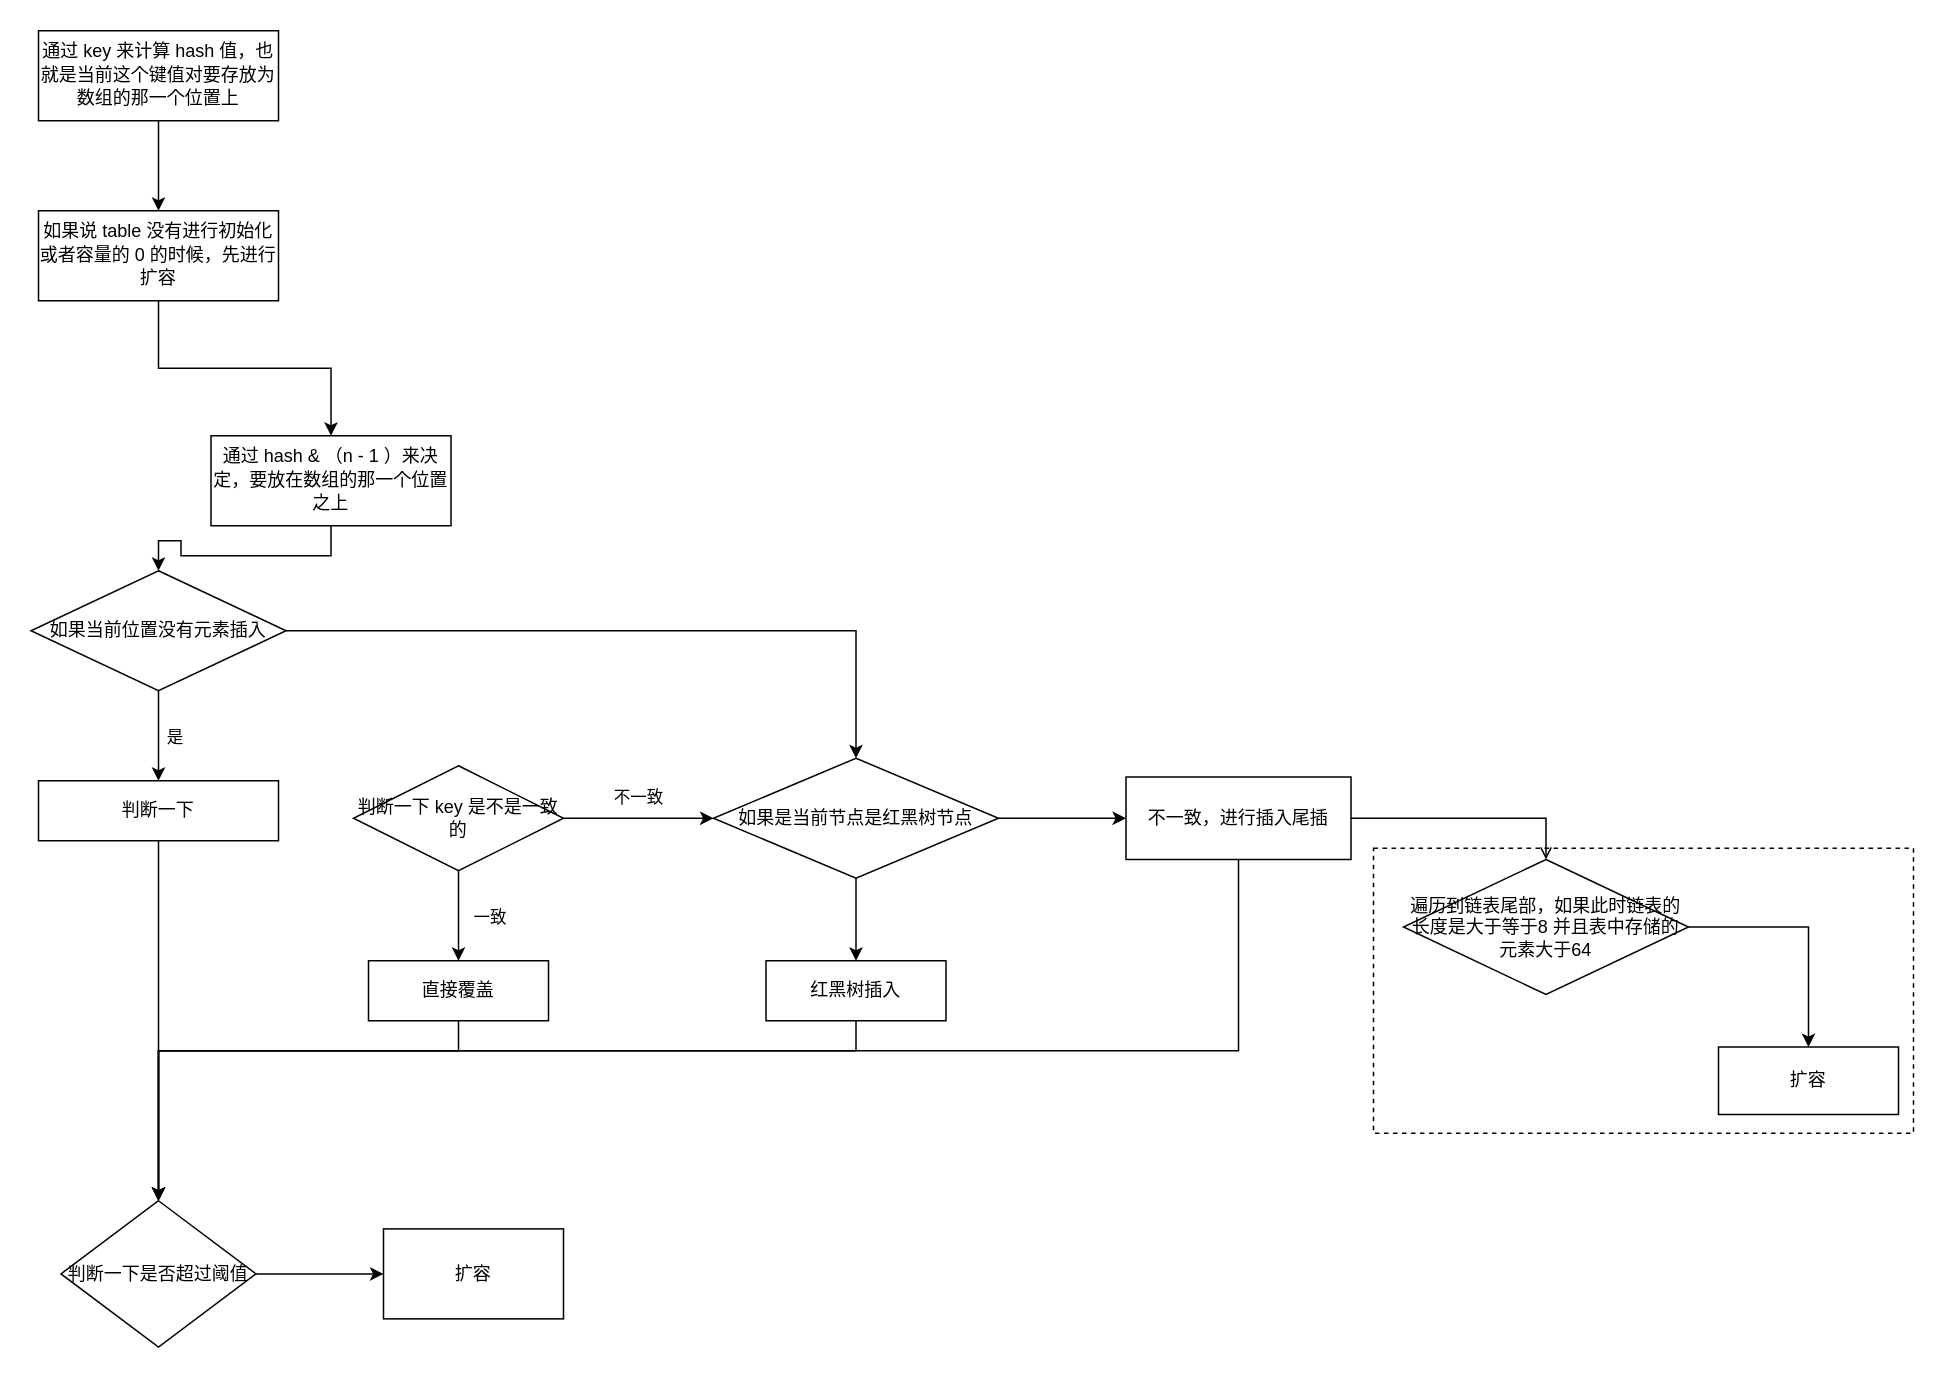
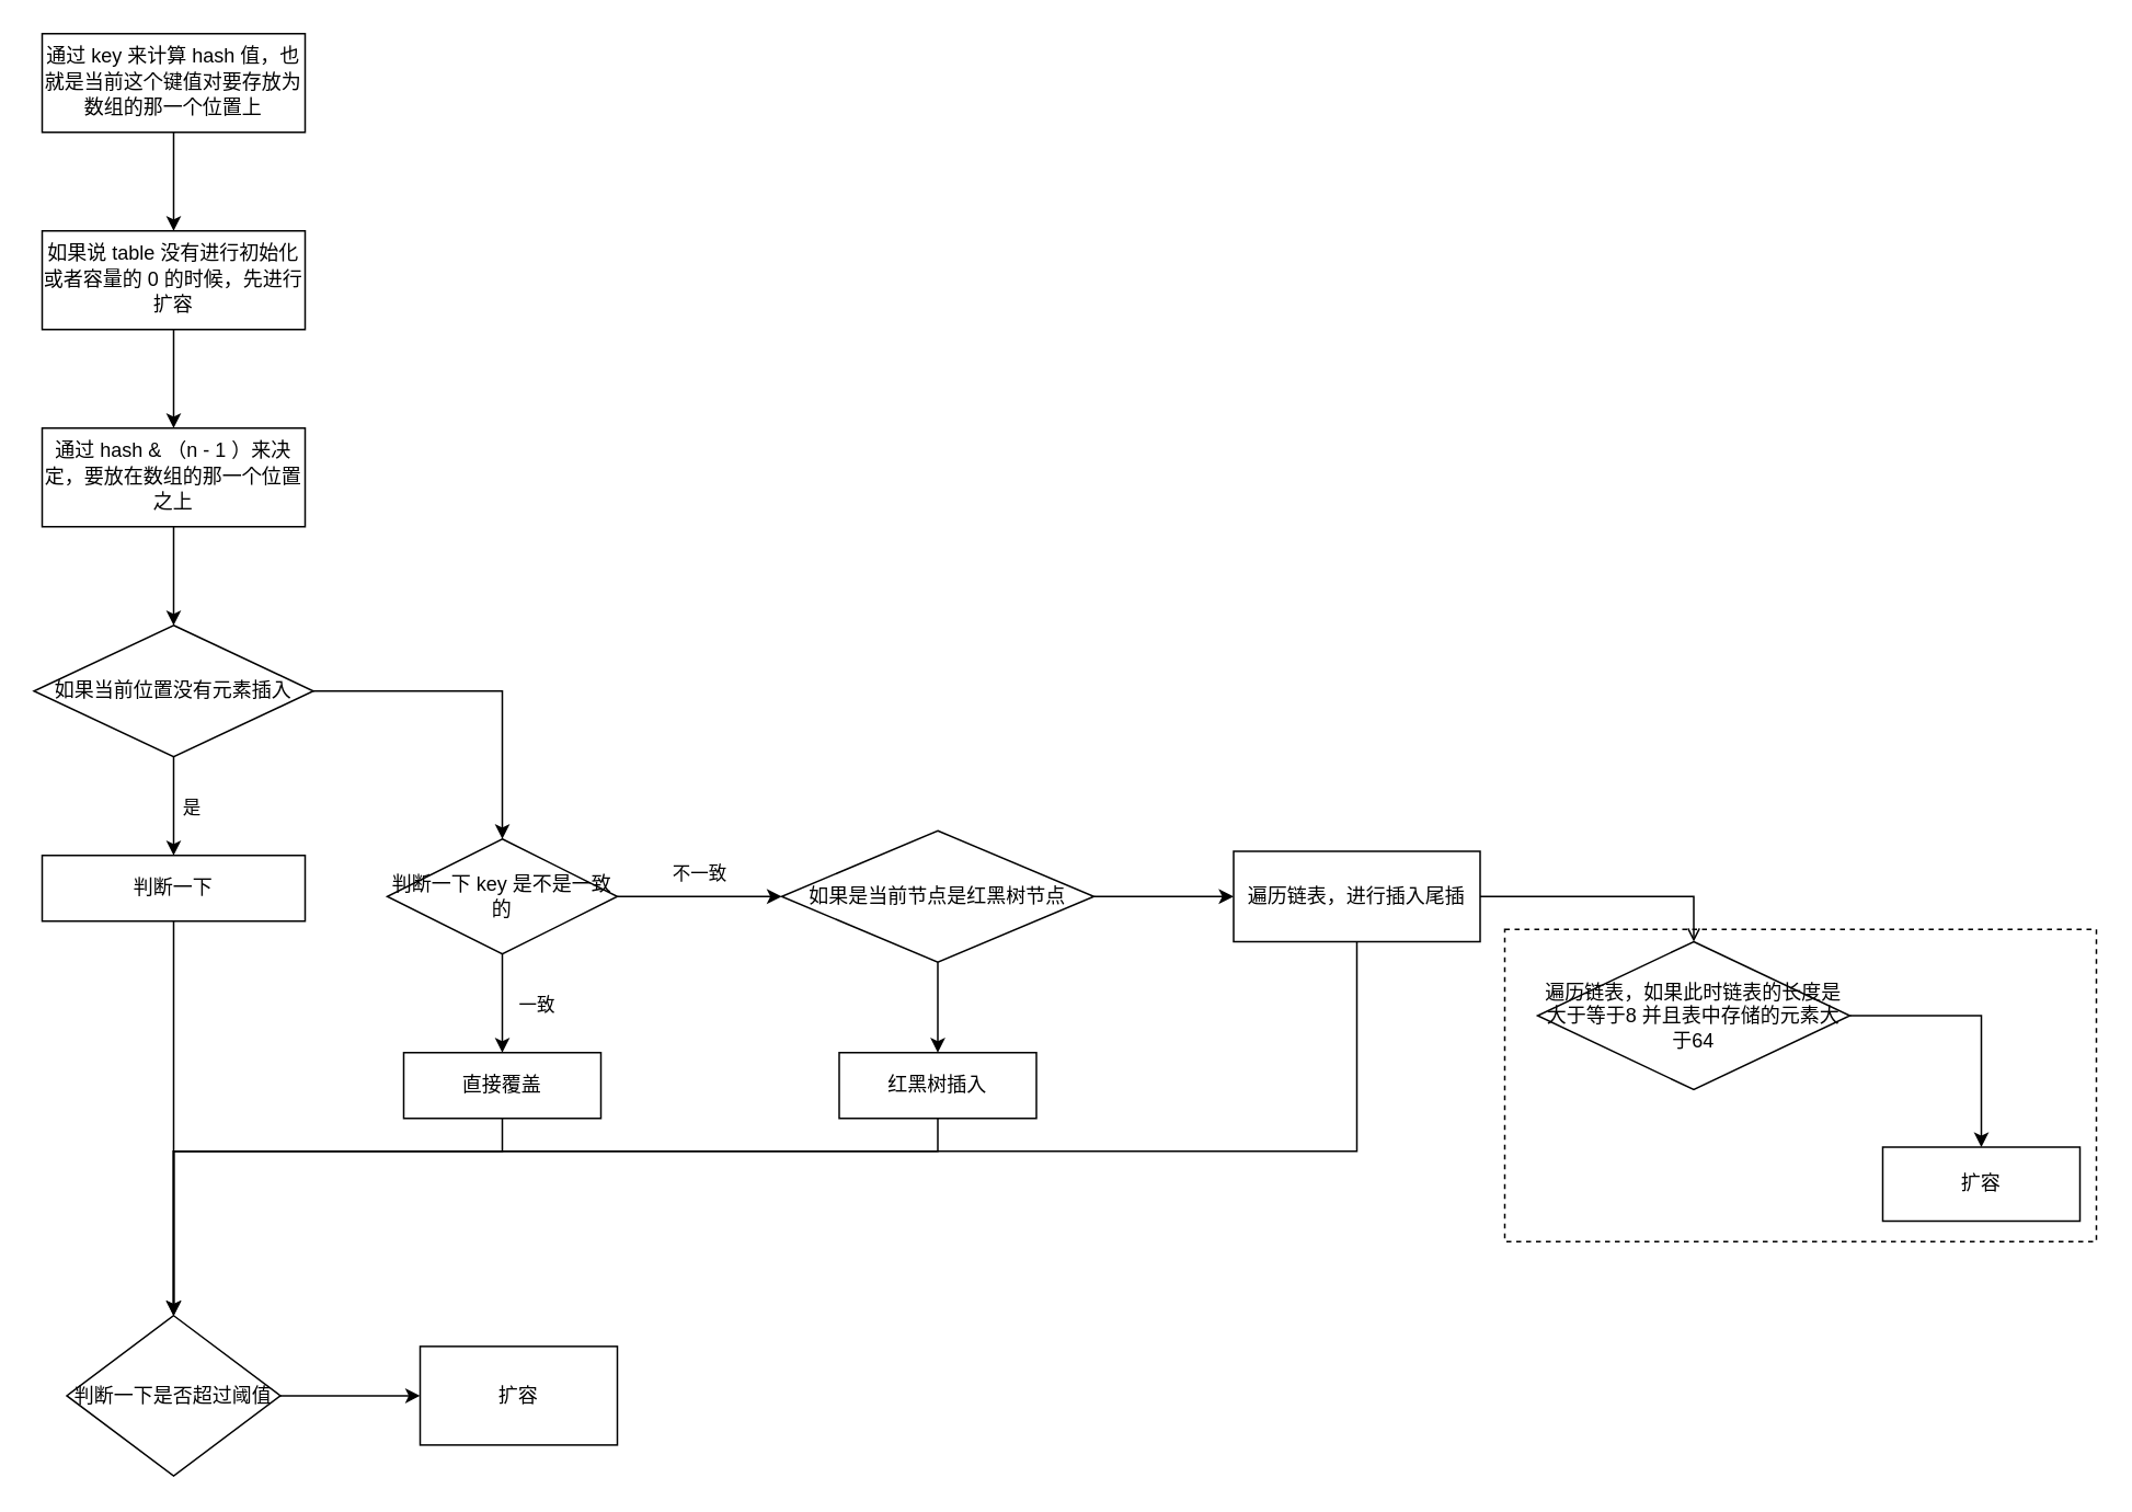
  <mxCell id="0" />
  <mxCell id="1" parent="0" />
  <mxCell id="2" value="" style="rounded=0;whiteSpace=wrap;html=1;dashed=1;" vertex="1" parent="1"><mxGeometry x="915" y="565" width="360" height="190" as="geometry" /></mxCell>
  <mxCell id="3" value="" style="edgeStyle=orthogonalEdgeStyle;rounded=0;orthogonalLoop=1;jettySize=auto;html=1;" edge="1" parent="1" source="4" target="6"><mxGeometry relative="1" as="geometry" /></mxCell>
  <mxCell id="4" value="&lt;p style=&quot;line-height: 130%;&quot;&gt;通过 key 来计算 hash 值，也就是当前这个键值对要存放为数组的那一个位置上&lt;/p&gt;" style="rounded=0;whiteSpace=wrap;html=1;" vertex="1" parent="1"><mxGeometry x="25" y="20" width="160" height="60" as="geometry" /></mxCell>
  <mxCell id="5" value="" style="edgeStyle=orthogonalEdgeStyle;rounded=0;orthogonalLoop=1;jettySize=auto;html=1;" edge="1" parent="1" source="6" target="8"><mxGeometry relative="1" as="geometry" /></mxCell>
  <mxCell id="6" value="&lt;p style=&quot;line-height: 130%;&quot;&gt;如果说 table 没有进行初始化或者容量的 0 的时候，先进行扩容&lt;/p&gt;" style="whiteSpace=wrap;html=1;rounded=0;" vertex="1" parent="1"><mxGeometry x="25" y="140" width="160" height="60" as="geometry" /></mxCell>
  <mxCell id="7" value="" style="edgeStyle=orthogonalEdgeStyle;rounded=0;orthogonalLoop=1;jettySize=auto;html=1;" edge="1" parent="1" source="8" target="12"><mxGeometry relative="1" as="geometry" /></mxCell>
- <mxCell id="8" value="&lt;p style=&quot;line-height: 130%;&quot;&gt;通过 hash &amp;amp; （n - 1 ）来决定，要放在数组的那一个位置之上&lt;/p&gt;" style="whiteSpace=wrap;html=1;rounded=0;" vertex="1" parent="1"><mxGeometry x="140" y="290" width="160" height="60" as="geometry" /></mxCell>
+ <mxCell id="8" value="&lt;p style=&quot;line-height: 130%;&quot;&gt;通过 hash &amp;amp; （n - 1 ）来决定，要放在数组的那一个位置之上&lt;/p&gt;" style="whiteSpace=wrap;html=1;rounded=0;" vertex="1" parent="1"><mxGeometry x="25" y="260" width="160" height="60" as="geometry" /></mxCell>
  <mxCell id="9" value="" style="edgeStyle=orthogonalEdgeStyle;rounded=0;orthogonalLoop=1;jettySize=auto;html=1;" edge="1" parent="1" source="12" target="14"><mxGeometry relative="1" as="geometry" /></mxCell>
  <mxCell id="10" value="是" style="edgeLabel;html=1;align=center;verticalAlign=middle;resizable=0;points=[];" vertex="1" connectable="0" parent="9"><mxGeometry x="-0.004" y="3" relative="1" as="geometry"><mxPoint x="7" as="offset" /></mxGeometry></mxCell>
- <mxCell id="11" value="" style="edgeStyle=orthogonalEdgeStyle;rounded=0;orthogonalLoop=1;jettySize=auto;html=1;" edge="1" parent="1" source="12" target="24"><mxGeometry relative="1" as="geometry" /></mxCell>
+ <mxCell id="11" value="" style="edgeStyle=orthogonalEdgeStyle;rounded=0;orthogonalLoop=1;jettySize=auto;html=1;" edge="1" parent="1" source="12" target="21"><mxGeometry relative="1" as="geometry" /></mxCell>
  <mxCell id="12" value="如果当前位置没有元素插入" style="rhombus;whiteSpace=wrap;html=1;rounded=0;" vertex="1" parent="1"><mxGeometry x="20" y="380" width="170" height="80" as="geometry" /></mxCell>
  <mxCell id="13" style="edgeStyle=orthogonalEdgeStyle;rounded=0;orthogonalLoop=1;jettySize=auto;html=1;entryX=0.5;entryY=0;entryDx=0;entryDy=0;" edge="1" parent="1" source="14" target="34"><mxGeometry relative="1" as="geometry" /></mxCell>
  <mxCell id="14" value="判断一下" style="whiteSpace=wrap;html=1;rounded=0;" vertex="1" parent="1"><mxGeometry x="25" y="520" width="160" height="40" as="geometry" /></mxCell>
  <mxCell id="15" style="edgeStyle=orthogonalEdgeStyle;rounded=0;orthogonalLoop=1;jettySize=auto;html=1;entryX=0.5;entryY=0;entryDx=0;entryDy=0;exitX=0.5;exitY=1;exitDx=0;exitDy=0;" edge="1" parent="1" source="16" target="34"><mxGeometry relative="1" as="geometry"><Array as="points"><mxPoint x="305" y="700" /><mxPoint x="105" y="700" /></Array></mxGeometry></mxCell>
  <mxCell id="16" value="直接覆盖" style="whiteSpace=wrap;html=1;rounded=0;" vertex="1" parent="1"><mxGeometry x="245" y="640" width="120" height="40" as="geometry" /></mxCell>
  <mxCell id="17" style="edgeStyle=orthogonalEdgeStyle;rounded=0;orthogonalLoop=1;jettySize=auto;html=1;entryX=0.5;entryY=0;entryDx=0;entryDy=0;" edge="1" parent="1" source="21" target="16"><mxGeometry relative="1" as="geometry" /></mxCell>
  <mxCell id="18" value="一致" style="edgeLabel;html=1;align=center;verticalAlign=middle;resizable=0;points=[];" vertex="1" connectable="0" parent="17"><mxGeometry x="-0.473" y="1" relative="1" as="geometry"><mxPoint x="19" y="14" as="offset" /></mxGeometry></mxCell>
  <mxCell id="19" value="" style="edgeStyle=orthogonalEdgeStyle;rounded=0;orthogonalLoop=1;jettySize=auto;html=1;entryX=0;entryY=0.5;entryDx=0;entryDy=0;" edge="1" parent="1" source="21" target="24"><mxGeometry relative="1" as="geometry"><mxPoint x="505" y="545" as="targetPoint" /></mxGeometry></mxCell>
  <mxCell id="20" value="不一致" style="edgeLabel;html=1;align=center;verticalAlign=middle;resizable=0;points=[];" vertex="1" connectable="0" parent="19"><mxGeometry x="-0.024" y="-1" relative="1" as="geometry"><mxPoint y="-16" as="offset" /></mxGeometry></mxCell>
  <mxCell id="21" value="判断一下 key 是不是一致的" style="rhombus;whiteSpace=wrap;html=1;" vertex="1" parent="1"><mxGeometry x="235" y="510" width="140" height="70" as="geometry" /></mxCell>
  <mxCell id="22" value="" style="edgeStyle=orthogonalEdgeStyle;rounded=0;orthogonalLoop=1;jettySize=auto;html=1;" edge="1" parent="1" source="24" target="26"><mxGeometry relative="1" as="geometry" /></mxCell>
  <mxCell id="23" value="" style="edgeStyle=orthogonalEdgeStyle;rounded=0;orthogonalLoop=1;jettySize=auto;html=1;entryX=0;entryY=0.5;entryDx=0;entryDy=0;" edge="1" parent="1" source="24" target="32"><mxGeometry relative="1" as="geometry"><mxPoint x="745" y="545" as="targetPoint" /></mxGeometry></mxCell>
  <mxCell id="24" value="如果是当前节点是红黑树节点" style="rhombus;whiteSpace=wrap;html=1;" vertex="1" parent="1"><mxGeometry x="475" y="505" width="190" height="80" as="geometry" /></mxCell>
  <mxCell id="25" style="edgeStyle=orthogonalEdgeStyle;rounded=0;orthogonalLoop=1;jettySize=auto;html=1;entryX=0.5;entryY=0;entryDx=0;entryDy=0;" edge="1" parent="1" source="26" target="34"><mxGeometry relative="1" as="geometry"><Array as="points"><mxPoint x="570" y="700" /><mxPoint x="105" y="700" /></Array></mxGeometry></mxCell>
  <mxCell id="26" value="红黑树插入" style="whiteSpace=wrap;html=1;" vertex="1" parent="1"><mxGeometry x="510" y="640" width="120" height="40" as="geometry" /></mxCell>
  <mxCell id="27" value="" style="edgeStyle=orthogonalEdgeStyle;rounded=0;orthogonalLoop=1;jettySize=auto;html=1;" edge="1" parent="1" source="28" target="29"><mxGeometry relative="1" as="geometry" /></mxCell>
- <mxCell id="28" value="遍历到链表尾部，如果此时链表的长度是大于等于8 并且表中存储的元素大于64" style="rhombus;whiteSpace=wrap;html=1;" vertex="1" parent="1"><mxGeometry x="935" y="572.5" width="190" height="90" as="geometry" /></mxCell>
+ <mxCell id="28" value="遍历链表，如果此时链表的长度是大于等于8 并且表中存储的元素大于64" style="rhombus;whiteSpace=wrap;html=1;" vertex="1" parent="1"><mxGeometry x="935" y="572.5" width="190" height="90" as="geometry" /></mxCell>
  <mxCell id="29" value="扩容" style="whiteSpace=wrap;html=1;" vertex="1" parent="1"><mxGeometry x="1145" y="697.5" width="120" height="45" as="geometry" /></mxCell>
  <mxCell id="30" style="edgeStyle=orthogonalEdgeStyle;rounded=0;orthogonalLoop=1;jettySize=auto;html=1;entryX=0.5;entryY=0;entryDx=0;entryDy=0;endArrow=open;" edge="1" parent="1" source="32" target="28"><mxGeometry relative="1" as="geometry" /></mxCell>
  <mxCell id="31" style="edgeStyle=orthogonalEdgeStyle;rounded=0;orthogonalLoop=1;jettySize=auto;html=1;entryX=0.5;entryY=0;entryDx=0;entryDy=0;" edge="1" parent="1" source="32" target="34"><mxGeometry relative="1" as="geometry"><Array as="points"><mxPoint x="825" y="700" /><mxPoint x="105" y="700" /></Array></mxGeometry></mxCell>
- <mxCell id="32" value="不一致，进行插入尾插" style="rounded=0;whiteSpace=wrap;html=1;" vertex="1" parent="1"><mxGeometry x="750" y="517.5" width="150" height="55" as="geometry" /></mxCell>
+ <mxCell id="32" value="遍历链表，进行插入尾插" style="rounded=0;whiteSpace=wrap;html=1;" vertex="1" parent="1"><mxGeometry x="750" y="517.5" width="150" height="55" as="geometry" /></mxCell>
  <mxCell id="33" value="" style="edgeStyle=orthogonalEdgeStyle;rounded=0;orthogonalLoop=1;jettySize=auto;html=1;" edge="1" parent="1" source="34" target="35"><mxGeometry relative="1" as="geometry" /></mxCell>
  <mxCell id="34" value="判断一下是否超过阈值" style="rhombus;whiteSpace=wrap;html=1;" vertex="1" parent="1"><mxGeometry x="40" y="800" width="130" height="97.5" as="geometry" /></mxCell>
  <mxCell id="35" value="扩容" style="whiteSpace=wrap;html=1;" vertex="1" parent="1"><mxGeometry x="255" y="818.75" width="120" height="60" as="geometry" /></mxCell>
